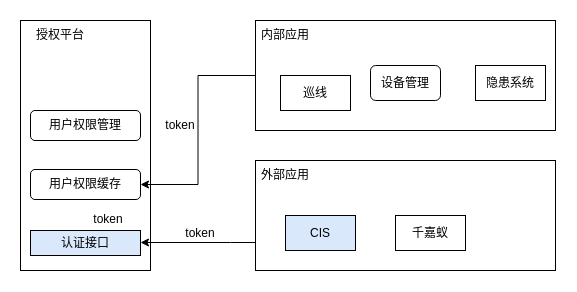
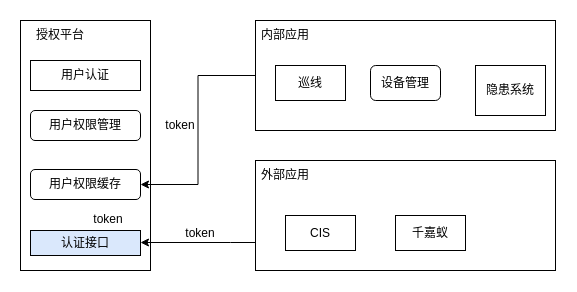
  <mxCell id="0" />
  <mxCell id="1" parent="0" />
  <mxCell id="2" value="" style="rounded=0;whiteSpace=wrap;html=1;" vertex="1" parent="1"><mxGeometry x="20" y="20" width="130" height="250" as="geometry" /></mxCell>
  <mxCell id="3" value="授权平台" style="text;html=1;strokeColor=none;fillColor=none;align=center;verticalAlign=middle;whiteSpace=wrap;rounded=0;" vertex="1" parent="1"><mxGeometry x="30" y="20" width="60" height="30" as="geometry" /></mxCell>
+ <mxCell id="4" value="用户认证" style="rounded=0;whiteSpace=wrap;html=1;" vertex="1" parent="1"><mxGeometry x="30" y="60" width="110" height="30" as="geometry" /></mxCell>
  <mxCell id="5" value="用户权限管理" style="whiteSpace=wrap;html=1;rounded=1;" vertex="1" parent="1"><mxGeometry x="30" y="110" width="110" height="30" as="geometry" /></mxCell>
  <mxCell id="6" style="edgeStyle=orthogonalEdgeStyle;rounded=0;orthogonalLoop=1;jettySize=auto;html=1;entryX=1;entryY=0.5;entryDx=0;entryDy=0;" edge="1" parent="1" source="7" target="15"><mxGeometry relative="1" as="geometry" /></mxCell>
  <mxCell id="7" value="" style="rounded=0;whiteSpace=wrap;html=1;" vertex="1" parent="1"><mxGeometry x="255" y="20" width="300" height="110" as="geometry" /></mxCell>
  <mxCell id="8" value="内部应用" style="text;html=1;strokeColor=none;fillColor=none;align=center;verticalAlign=middle;whiteSpace=wrap;rounded=0;" vertex="1" parent="1"><mxGeometry x="255" y="20" width="60" height="30" as="geometry" /></mxCell>
- <mxCell id="9" value="巡线" style="rounded=0;whiteSpace=wrap;html=1;" vertex="1" parent="1"><mxGeometry x="280" y="75" width="70" height="35" as="geometry" /></mxCell>
+ <mxCell id="9" value="巡线" style="rounded=0;whiteSpace=wrap;html=1;" vertex="1" parent="1"><mxGeometry x="275" y="65" width="70" height="35" as="geometry" /></mxCell>
  <mxCell id="10" style="edgeStyle=orthogonalEdgeStyle;rounded=0;orthogonalLoop=1;jettySize=auto;html=1;" edge="1" parent="1" source="11" target="14"><mxGeometry relative="1" as="geometry"><Array as="points"><mxPoint x="230" y="242" /><mxPoint x="230" y="242" /></Array></mxGeometry></mxCell>
  <mxCell id="11" value="" style="rounded=0;whiteSpace=wrap;html=1;" vertex="1" parent="1"><mxGeometry x="255" y="160" width="300" height="110" as="geometry" /></mxCell>
  <mxCell id="12" value="外部应用" style="text;html=1;strokeColor=none;fillColor=none;align=center;verticalAlign=middle;whiteSpace=wrap;rounded=0;" vertex="1" parent="1"><mxGeometry x="255" y="160" width="60" height="30" as="geometry" /></mxCell>
  <mxCell id="13" value="千嘉蚁" style="rounded=0;whiteSpace=wrap;html=1;" vertex="1" parent="1"><mxGeometry x="395" y="215" width="70" height="35" as="geometry" /></mxCell>
  <mxCell id="14" value="认证接口" style="rounded=0;whiteSpace=wrap;html=1;fillColor=#dae8fc;" vertex="1" parent="1"><mxGeometry x="30" y="230" width="110" height="25" as="geometry" /></mxCell>
  <mxCell id="15" value="用户权限缓存" style="whiteSpace=wrap;html=1;rounded=1;" vertex="1" parent="1"><mxGeometry x="30" y="169" width="110" height="30" as="geometry" /></mxCell>
- <mxCell id="16" value="CIS" style="rounded=0;whiteSpace=wrap;html=1;fillColor=#dae8fc;" vertex="1" parent="1"><mxGeometry x="285" y="215" width="70" height="35" as="geometry" /></mxCell>
- <mxCell id="17" value="隐患系统" style="rounded=0;whiteSpace=wrap;html=1;" vertex="1" parent="1"><mxGeometry x="475" y="65" width="70" height="35" as="geometry" /></mxCell>
+ <mxCell id="16" value="CIS" style="rounded=0;whiteSpace=wrap;html=1;" vertex="1" parent="1"><mxGeometry x="285" y="215" width="70" height="35" as="geometry" /></mxCell>
+ <mxCell id="17" value="隐患系统" style="rounded=0;whiteSpace=wrap;html=1;" vertex="1" parent="1"><mxGeometry x="475" y="65" width="70" height="50" as="geometry" /></mxCell>
  <mxCell id="18" value="设备管理" style="whiteSpace=wrap;html=1;rounded=1;" vertex="1" parent="1"><mxGeometry x="370" y="65" width="70" height="35" as="geometry" /></mxCell>
  <mxCell id="19" value="token" style="text;html=1;strokeColor=none;fillColor=none;align=center;verticalAlign=middle;whiteSpace=wrap;rounded=0;" vertex="1" parent="1"><mxGeometry x="78" y="204" width="60" height="30" as="geometry" /></mxCell>
  <mxCell id="20" value="token" style="text;html=1;strokeColor=none;fillColor=none;align=center;verticalAlign=middle;whiteSpace=wrap;rounded=0;" vertex="1" parent="1"><mxGeometry x="170" y="217.5" width="60" height="30" as="geometry" /></mxCell>
  <mxCell id="21" value="token" style="text;html=1;strokeColor=none;fillColor=none;align=center;verticalAlign=middle;whiteSpace=wrap;rounded=0;" vertex="1" parent="1"><mxGeometry x="150" y="110" width="60" height="30" as="geometry" /></mxCell>
